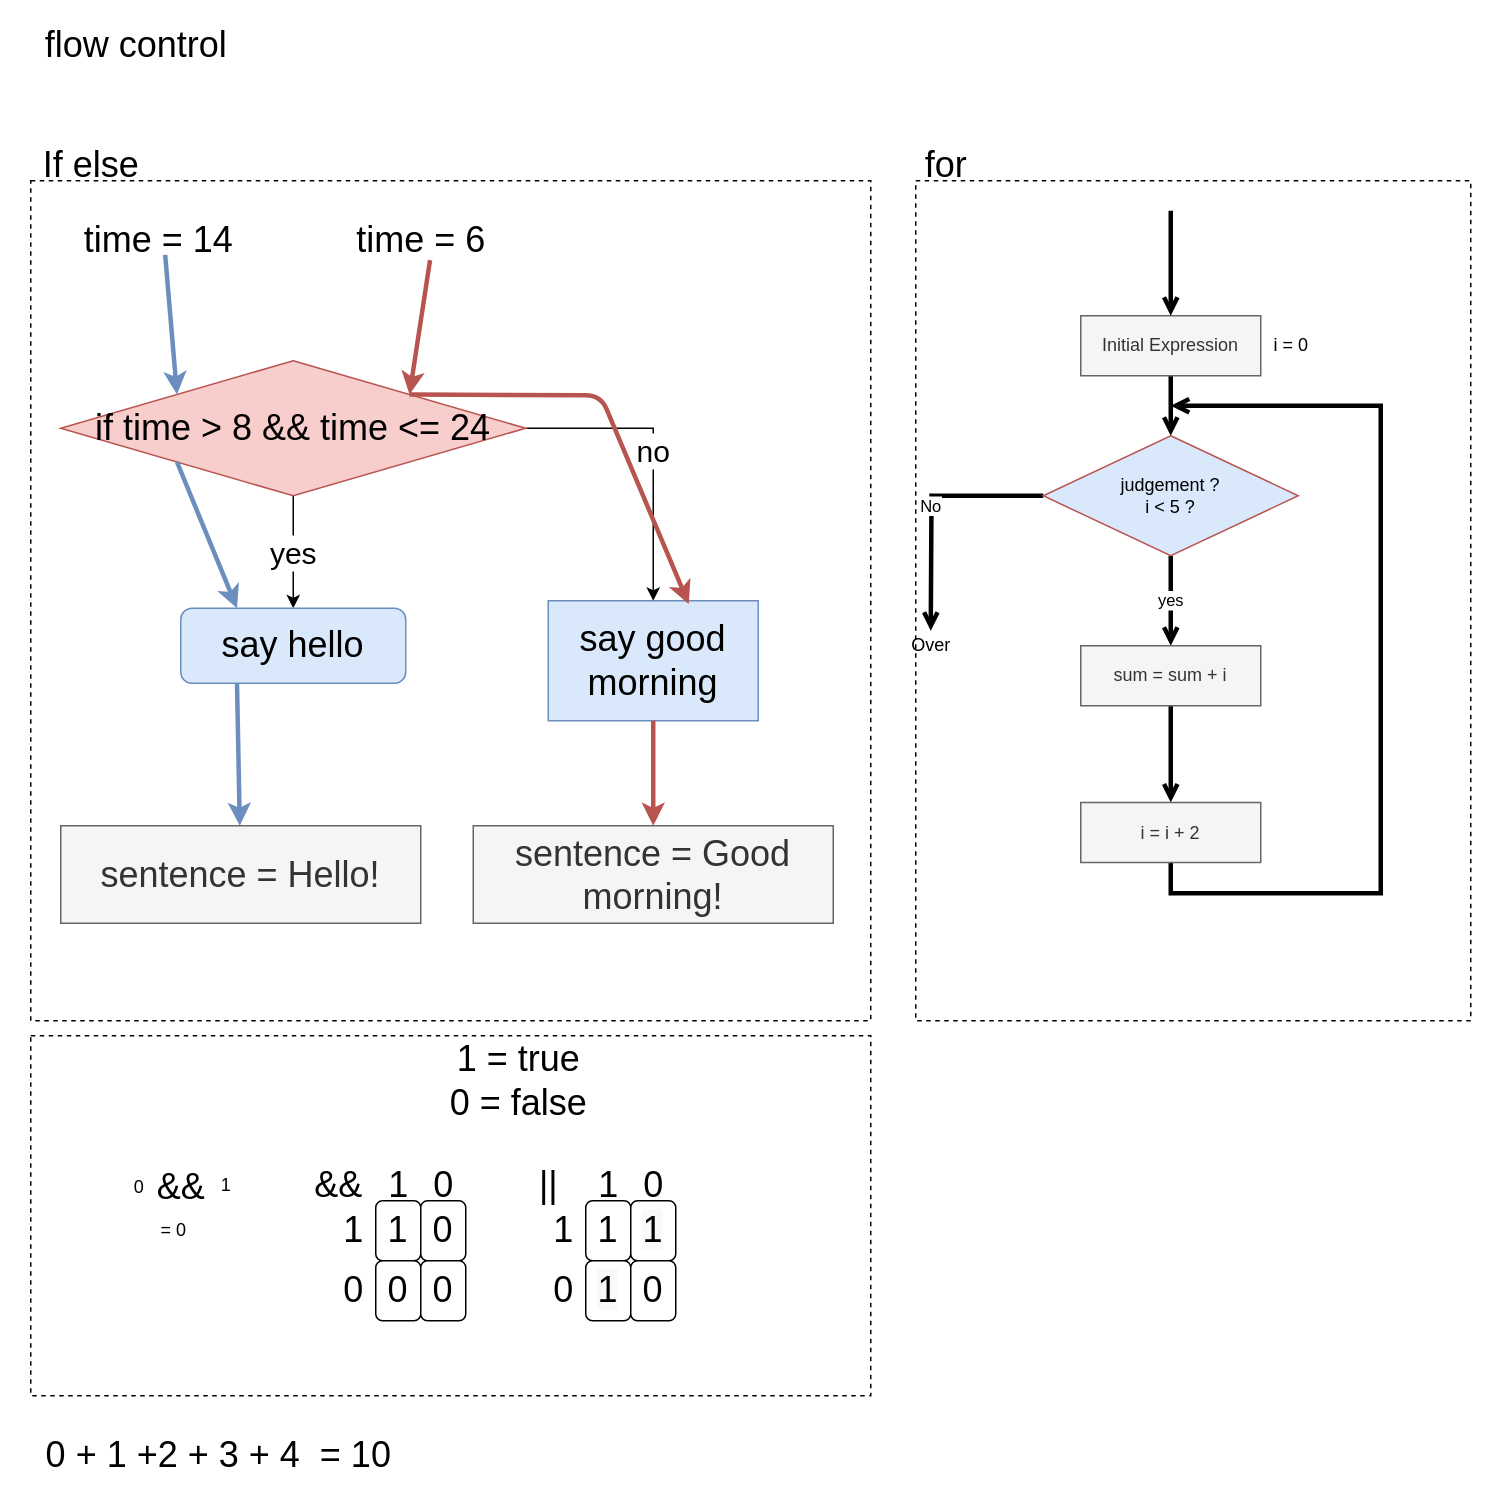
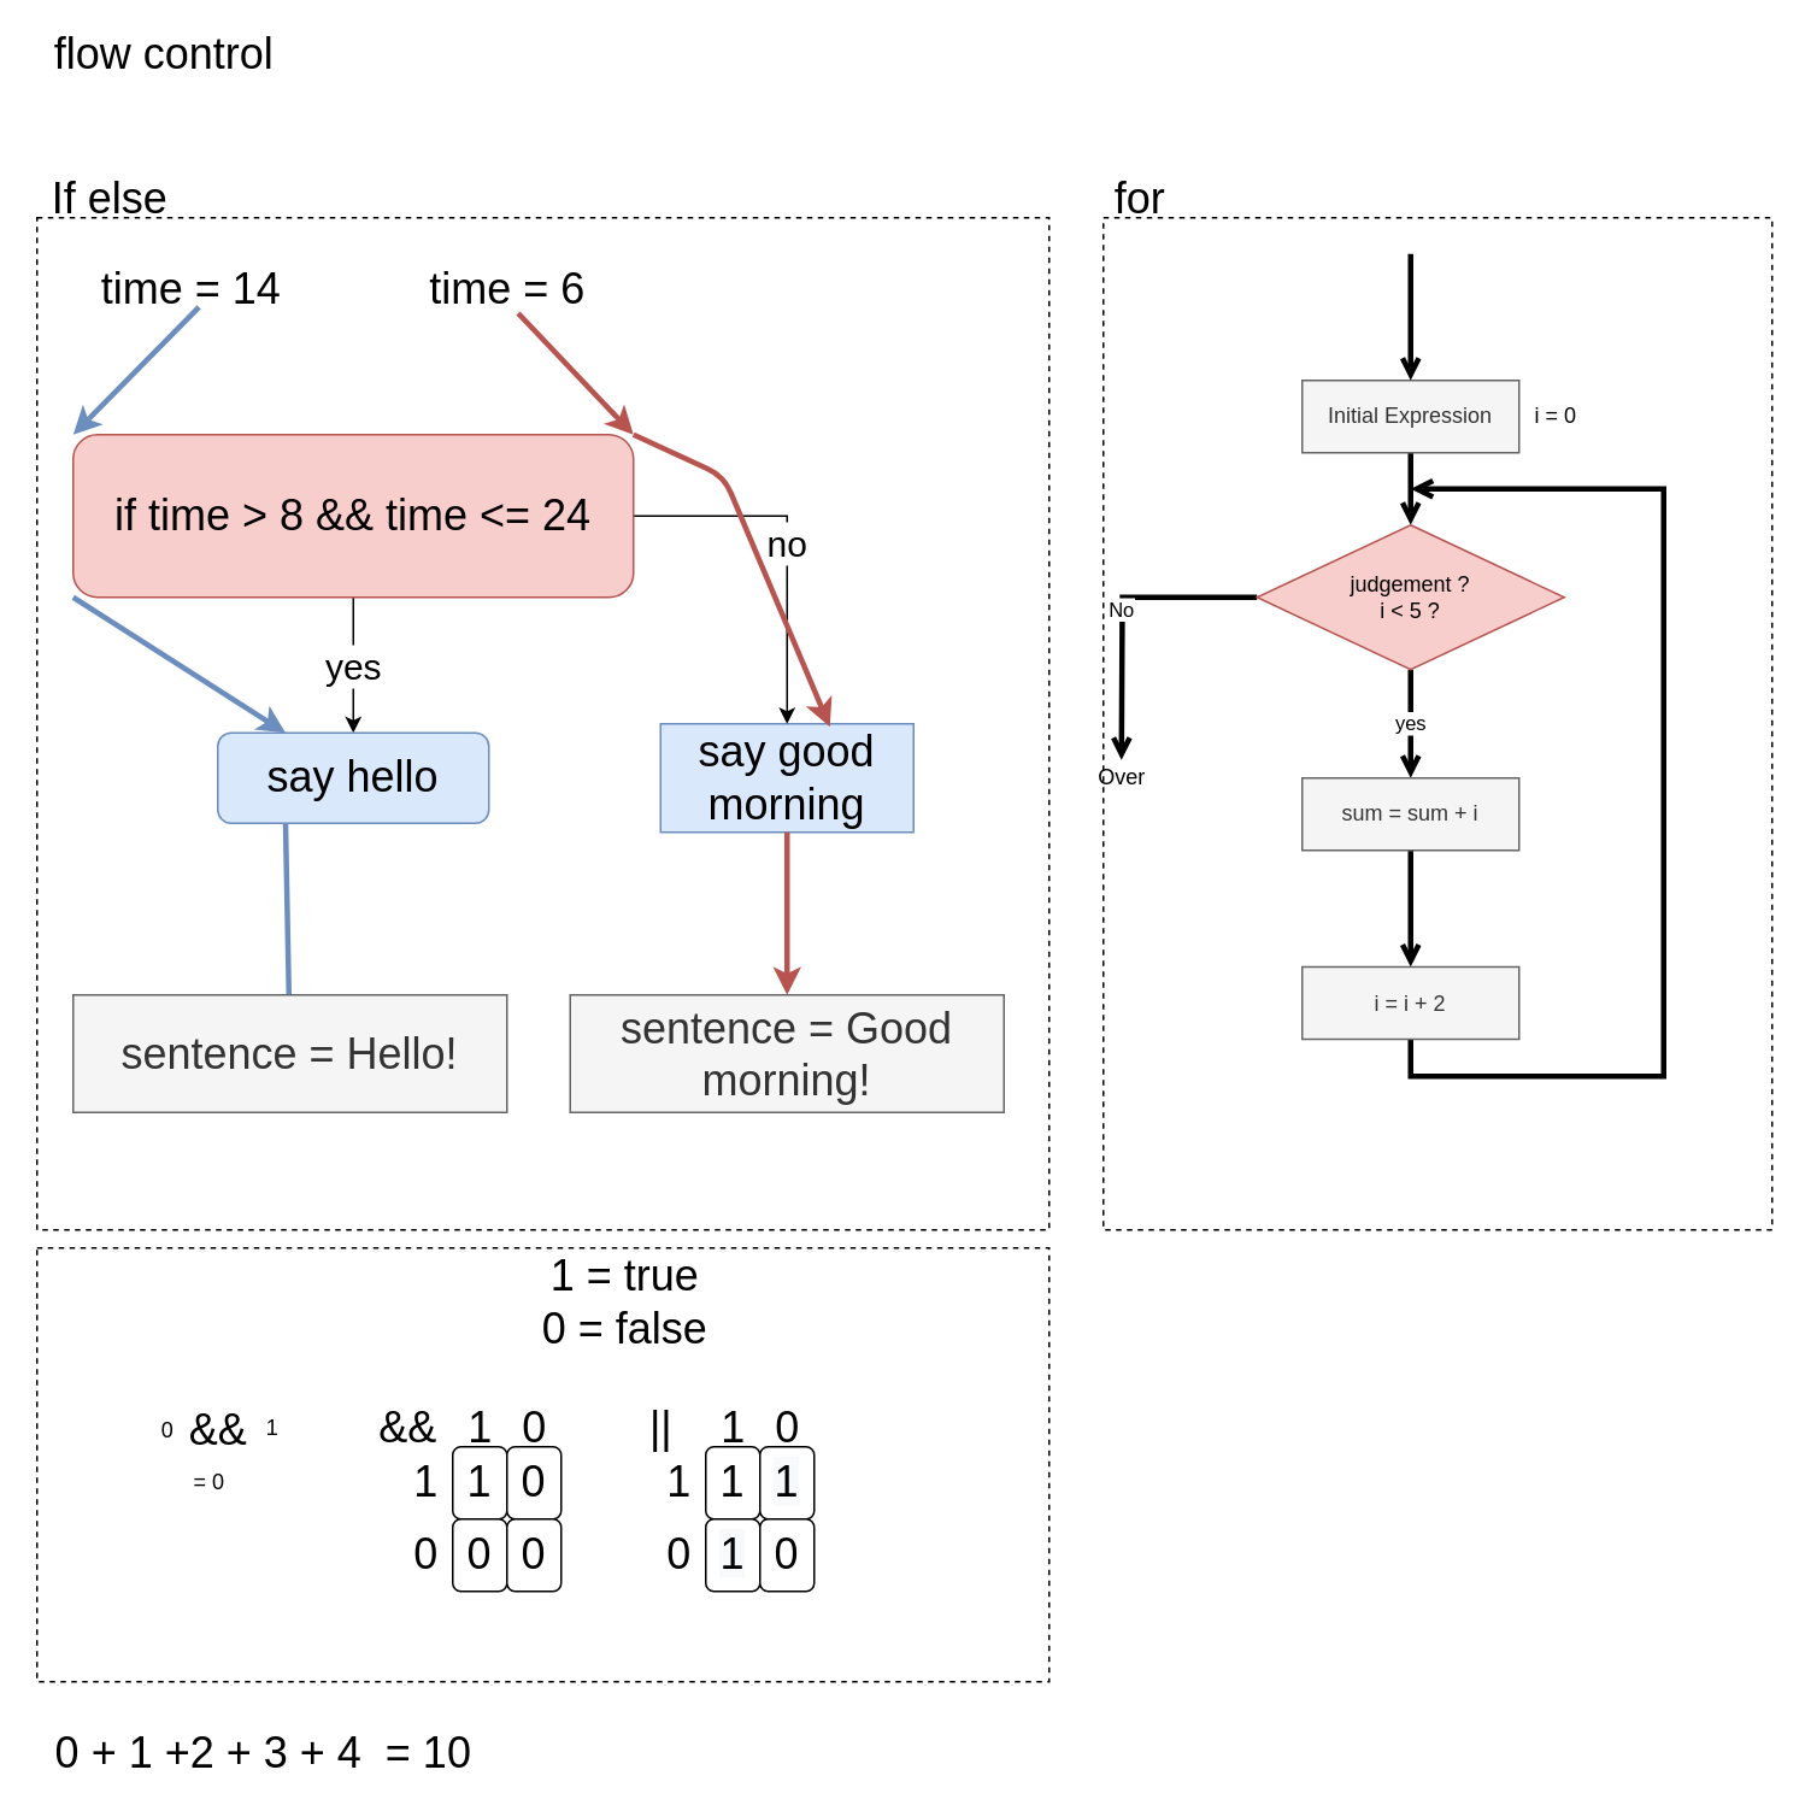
  <mxCell id="0" />
  <mxCell id="1" parent="0" />
  <mxCell id="2" value="" style="rounded=0;whiteSpace=wrap;html=1;dashed=1;" vertex="1" parent="1"><mxGeometry x="20" y="690" width="560" height="240" as="geometry" /></mxCell>
  <mxCell id="3" value="" style="rounded=0;whiteSpace=wrap;html=1;dashed=1;" vertex="1" parent="1"><mxGeometry x="610" y="120" width="370" height="560" as="geometry" /></mxCell>
  <mxCell id="4" value="" style="rounded=0;whiteSpace=wrap;html=1;dashed=1;" vertex="1" parent="1"><mxGeometry x="20" y="120" width="560" height="560" as="geometry" /></mxCell>
  <mxCell id="5" value="&lt;font style=&quot;font-size: 24px&quot;&gt;flow control&lt;/font&gt;" style="text;html=1;align=center;verticalAlign=middle;resizable=0;points=[];autosize=1;" vertex="1" parent="1"><mxGeometry x="20" y="20" width="140" height="20" as="geometry" /></mxCell>
  <mxCell id="6" value="&lt;font style=&quot;font-size: 24px&quot;&gt;If else&lt;/font&gt;" style="text;html=1;align=center;verticalAlign=middle;resizable=0;points=[];autosize=1;" vertex="1" parent="1"><mxGeometry x="20" y="100" width="80" height="20" as="geometry" /></mxCell>
- <mxCell id="7" value="&lt;font style=&quot;font-size: 24px&quot;&gt;say good morning&lt;/font&gt;" style="rounded=0;whiteSpace=wrap;html=1;fillColor=#dae8fc;strokeColor=#6c8ebf;" vertex="1" parent="1"><mxGeometry x="365" y="400" width="140" height="80" as="geometry" /></mxCell>
+ <mxCell id="7" value="&lt;font style=&quot;font-size: 24px&quot;&gt;say good morning&lt;/font&gt;" style="rounded=0;whiteSpace=wrap;html=1;fillColor=#dae8fc;strokeColor=#6c8ebf;" vertex="1" parent="1"><mxGeometry x="365" y="400" width="140" height="60" as="geometry" /></mxCell>
  <mxCell id="8" value="&lt;font style=&quot;font-size: 20px&quot;&gt;no&lt;/font&gt;" style="edgeStyle=orthogonalEdgeStyle;rounded=0;orthogonalLoop=1;jettySize=auto;html=1;entryX=0.5;entryY=0;entryDx=0;entryDy=0;exitX=1;exitY=0.5;exitDx=0;exitDy=0;" edge="1" parent="1" source="10" target="7"><mxGeometry relative="1" as="geometry"><mxPoint x="330" y="290" as="targetPoint" /></mxGeometry></mxCell>
  <mxCell id="9" value="&lt;font style=&quot;font-size: 20px&quot;&gt;yes&lt;/font&gt;" style="edgeStyle=orthogonalEdgeStyle;rounded=0;orthogonalLoop=1;jettySize=auto;html=1;entryX=0.5;entryY=0;entryDx=0;entryDy=0;" edge="1" parent="1" source="10" target="11"><mxGeometry relative="1" as="geometry"><mxPoint x="210" y="410" as="targetPoint" /></mxGeometry></mxCell>
- <mxCell id="10" value="&lt;font style=&quot;font-size: 24px&quot;&gt;if time &amp;gt; 8 &amp;amp;&amp;amp; time &amp;lt;= 24&lt;/font&gt;" style="rhombus;whiteSpace=wrap;html=1;fillColor=#f8cecc;strokeColor=#b85450;" vertex="1" parent="1"><mxGeometry y="240" width="310" height="90" as="geometry" x="40" /></mxCell>
+ <mxCell id="10" value="&lt;font style=&quot;font-size: 24px&quot;&gt;if time &amp;gt; 8 &amp;amp;&amp;amp; time &amp;lt;= 24&lt;/font&gt;" style="whiteSpace=wrap;html=1;fillColor=#f8cecc;strokeColor=#b85450;rounded=1;" vertex="1" parent="1"><mxGeometry y="240" width="310" height="90" as="geometry" x="40" /></mxCell>
  <mxCell id="11" value="&lt;font style=&quot;font-size: 24px&quot;&gt;say hello&lt;/font&gt;" style="whiteSpace=wrap;html=1;fillColor=#dae8fc;strokeColor=#6c8ebf;rounded=1;" vertex="1" parent="1"><mxGeometry x="120" y="405" width="150" height="50" as="geometry" /></mxCell>
  <mxCell id="12" value="" style="endArrow=classic;html=1;fillColor=#f8cecc;strokeColor=#b85450;entryX=1;entryY=0;entryDx=0;entryDy=0;strokeWidth=3;exitX=0.562;exitY=1.143;exitDx=0;exitDy=0;exitPerimeter=0;" edge="1" parent="1" source="16" target="10"><mxGeometry width="50" height="50" relative="1" as="geometry"><mxPoint x="309" y="190" as="sourcePoint" /><mxPoint x="240" y="270" as="targetPoint" /></mxGeometry></mxCell>
  <mxCell id="13" value="&lt;font style=&quot;font-size: 24px&quot;&gt;time = 14&lt;/font&gt;" style="text;html=1;align=center;verticalAlign=middle;resizable=0;points=[];autosize=1;" vertex="1" parent="1"><mxGeometry x="50" y="150" width="110" height="20" as="geometry" /></mxCell>
  <mxCell id="14" value="" style="endArrow=classic;html=1;fillColor=#f8cecc;strokeColor=#b85450;entryX=0.669;entryY=0.028;entryDx=0;entryDy=0;strokeWidth=3;entryPerimeter=0;exitX=1;exitY=0;exitDx=0;exitDy=0;" edge="1" parent="1" source="10" target="7"><mxGeometry width="50" height="50" relative="1" as="geometry"><mxPoint x="404" y="250" as="sourcePoint" /><mxPoint x="350" y="250" as="targetPoint" /><Array as="points"><mxPoint x="400" y="263" /></Array></mxGeometry></mxCell>
  <mxCell id="15" value="" style="endArrow=classic;html=1;fillColor=#f8cecc;strokeColor=#b85450;exitX=0.5;exitY=1;exitDx=0;exitDy=0;entryX=0.5;entryY=0;entryDx=0;entryDy=0;strokeWidth=3;" edge="1" parent="1" source="7" target="20"><mxGeometry width="50" height="50" relative="1" as="geometry"><mxPoint x="375" y="380" as="sourcePoint" /><mxPoint x="480" y="535" as="targetPoint" /></mxGeometry></mxCell>
  <mxCell id="16" value="&lt;font style=&quot;font-size: 24px&quot;&gt;time = 6&lt;/font&gt;" style="text;html=1;align=center;verticalAlign=middle;resizable=0;points=[];autosize=1;" vertex="1" parent="1"><mxGeometry x="230" y="150" width="100" height="20" as="geometry" /></mxCell>
  <mxCell id="17" value="" style="endArrow=classic;html=1;fillColor=#dae8fc;strokeColor=#6c8ebf;entryX=0;entryY=0;entryDx=0;entryDy=0;strokeWidth=3;exitX=0.542;exitY=0.971;exitDx=0;exitDy=0;exitPerimeter=0;" edge="1" parent="1" source="13" target="10"><mxGeometry width="50" height="50" relative="1" as="geometry"><mxPoint x="116" y="190" as="sourcePoint" /><mxPoint x="160" y="200" as="targetPoint" /></mxGeometry></mxCell>
  <mxCell id="18" value="" style="endArrow=classic;html=1;fillColor=#dae8fc;strokeColor=#6c8ebf;entryX=0.25;entryY=0;entryDx=0;entryDy=0;exitX=0;exitY=1;exitDx=0;exitDy=0;strokeWidth=3;" edge="1" parent="1" source="10" target="11"><mxGeometry width="50" height="50" relative="1" as="geometry"><mxPoint x="110" y="270" as="sourcePoint" /><mxPoint x="181.5" y="375" as="targetPoint" /></mxGeometry></mxCell>
- <mxCell id="19" value="" style="endArrow=classic;html=1;fillColor=#dae8fc;strokeColor=#6c8ebf;exitX=0.25;exitY=1;exitDx=0;exitDy=0;strokeWidth=3;" edge="1" parent="1" source="11" target="21"><mxGeometry width="50" height="50" relative="1" as="geometry"><mxPoint x="195" y="485" as="sourcePoint" /><mxPoint x="190" y="530" as="targetPoint" /></mxGeometry></mxCell>
+ <mxCell id="19" value="" style="endArrow=none;html=1;fillColor=#dae8fc;strokeColor=#6c8ebf;exitX=0.25;exitY=1;exitDx=0;exitDy=0;strokeWidth=3;" edge="1" parent="1" source="11" target="21"><mxGeometry width="50" height="50" relative="1" as="geometry"><mxPoint x="195" y="485" as="sourcePoint" /><mxPoint x="190" y="530" as="targetPoint" /></mxGeometry></mxCell>
  <mxCell id="20" value="&lt;font style=&quot;font-size: 24px&quot;&gt;sentence = Good morning!&lt;/font&gt;" style="rounded=0;whiteSpace=wrap;html=1;fillColor=#f5f5f5;strokeColor=#666666;fontColor=#333333;" vertex="1" parent="1"><mxGeometry x="315" y="550" width="240" height="65" as="geometry" /></mxCell>
  <mxCell id="21" value="&lt;font style=&quot;font-size: 24px&quot;&gt;sentence = Hello!&lt;/font&gt;" style="rounded=0;whiteSpace=wrap;html=1;fillColor=#f5f5f5;strokeColor=#666666;fontColor=#333333;" vertex="1" parent="1"><mxGeometry y="550" width="240" height="65" as="geometry" x="40" /></mxCell>
  <mxCell id="22" value="&lt;font style=&quot;font-size: 24px&quot;&gt;1 = true&lt;br&gt;0 = false&lt;br&gt;&lt;/font&gt;" style="text;html=1;align=center;verticalAlign=middle;resizable=0;points=[];autosize=1;" vertex="1" parent="1"><mxGeometry x="290" y="700" width="110" height="40" as="geometry" /></mxCell>
  <mxCell id="23" value="0" style="text;html=1;align=center;verticalAlign=middle;resizable=0;points=[];autosize=1;" vertex="1" parent="1"><mxGeometry x="82" y="781" width="20" height="20" as="geometry" /></mxCell>
  <mxCell id="24" value="1" style="text;html=1;align=center;verticalAlign=middle;resizable=0;points=[];autosize=1;" vertex="1" parent="1"><mxGeometry x="140" y="780" width="20" height="20" as="geometry" /></mxCell>
  <mxCell id="25" value="&lt;font style=&quot;font-size: 24px&quot;&gt;&amp;amp;&amp;amp;&lt;/font&gt;" style="text;html=1;align=center;verticalAlign=middle;resizable=0;points=[];autosize=1;" vertex="1" parent="1"><mxGeometry x="95" y="781" width="50" height="20" as="geometry" /></mxCell>
  <mxCell id="26" value="= 0" style="text;html=1;align=center;verticalAlign=middle;resizable=0;points=[];autosize=1;" vertex="1" parent="1"><mxGeometry x="100" y="810" width="30" height="20" as="geometry" /></mxCell>
  <mxCell id="27" value="&lt;font style=&quot;font-size: 24px&quot;&gt;1&lt;/font&gt;" style="rounded=1;whiteSpace=wrap;html=1;" vertex="1" parent="1"><mxGeometry x="250" y="800" width="30" height="40" as="geometry" /></mxCell>
  <mxCell id="28" value="&lt;font style=&quot;font-size: 24px&quot;&gt;0&lt;/font&gt;" style="rounded=1;whiteSpace=wrap;html=1;" vertex="1" parent="1"><mxGeometry x="280" y="800" width="30" height="40" as="geometry" /></mxCell>
  <mxCell id="29" value="&lt;span style=&quot;font-size: 24px&quot;&gt;0&lt;/span&gt;" style="rounded=1;whiteSpace=wrap;html=1;" vertex="1" parent="1"><mxGeometry x="250" y="840" width="30" height="40" as="geometry" /></mxCell>
  <mxCell id="30" value="&lt;span style=&quot;font-size: 24px&quot;&gt;0&lt;/span&gt;" style="rounded=1;whiteSpace=wrap;html=1;" vertex="1" parent="1"><mxGeometry x="280" y="840" width="30" height="40" as="geometry" /></mxCell>
  <mxCell id="31" value="&lt;font style=&quot;font-size: 24px&quot;&gt;1&lt;/font&gt;" style="text;html=1;align=center;verticalAlign=middle;resizable=0;points=[];autosize=1;" vertex="1" parent="1"><mxGeometry x="250" y="780" width="30" height="20" as="geometry" /></mxCell>
  <mxCell id="32" value="&lt;font style=&quot;font-size: 24px&quot;&gt;0&lt;/font&gt;" style="text;html=1;align=center;verticalAlign=middle;resizable=0;points=[];autosize=1;" vertex="1" parent="1"><mxGeometry x="280" y="780" width="30" height="20" as="geometry" /></mxCell>
  <mxCell id="33" value="&lt;font style=&quot;font-size: 24px&quot;&gt;1&lt;/font&gt;" style="text;html=1;align=center;verticalAlign=middle;resizable=0;points=[];autosize=1;" vertex="1" parent="1"><mxGeometry x="220" y="810" width="30" height="20" as="geometry" /></mxCell>
  <mxCell id="34" value="&lt;font style=&quot;font-size: 24px&quot;&gt;0&lt;/font&gt;" style="text;html=1;align=center;verticalAlign=middle;resizable=0;points=[];autosize=1;" vertex="1" parent="1"><mxGeometry x="220" y="850" width="30" height="20" as="geometry" /></mxCell>
  <mxCell id="35" value="&lt;font style=&quot;font-size: 24px&quot;&gt;&amp;amp;&amp;amp;&lt;/font&gt;" style="text;html=1;align=center;verticalAlign=middle;resizable=0;points=[];autosize=1;" vertex="1" parent="1"><mxGeometry x="200" y="780" width="50" height="20" as="geometry" /></mxCell>
  <mxCell id="36" value="&lt;font style=&quot;font-size: 24px&quot;&gt;1&lt;/font&gt;" style="rounded=1;whiteSpace=wrap;html=1;" vertex="1" parent="1"><mxGeometry x="390" y="800" width="30" height="40" as="geometry" /></mxCell>
  <mxCell id="37" value="&#10;&#10;&lt;span style=&quot;color: rgb(0, 0, 0); font-family: helvetica; font-size: 24px; font-style: normal; font-weight: 400; letter-spacing: normal; text-align: center; text-indent: 0px; text-transform: none; word-spacing: 0px; background-color: rgb(248, 249, 250); display: inline; float: none;&quot;&gt;1&lt;/span&gt;&#10;&#10;" style="rounded=1;whiteSpace=wrap;html=1;" vertex="1" parent="1"><mxGeometry x="420" y="800" width="30" height="40" as="geometry" /></mxCell>
  <mxCell id="38" value="&#10;&#10;&lt;span style=&quot;color: rgb(0, 0, 0); font-family: helvetica; font-size: 24px; font-style: normal; font-weight: 400; letter-spacing: normal; text-align: center; text-indent: 0px; text-transform: none; word-spacing: 0px; background-color: rgb(248, 249, 250); display: inline; float: none;&quot;&gt;1&lt;/span&gt;&#10;&#10;" style="rounded=1;whiteSpace=wrap;html=1;" vertex="1" parent="1"><mxGeometry x="390" y="840" width="30" height="40" as="geometry" /></mxCell>
  <mxCell id="39" value="&lt;span style=&quot;font-size: 24px&quot;&gt;0&lt;/span&gt;" style="rounded=1;whiteSpace=wrap;html=1;" vertex="1" parent="1"><mxGeometry x="420" y="840" width="30" height="40" as="geometry" /></mxCell>
  <mxCell id="40" value="&lt;font style=&quot;font-size: 24px&quot;&gt;1&lt;/font&gt;" style="text;html=1;align=center;verticalAlign=middle;resizable=0;points=[];autosize=1;" vertex="1" parent="1"><mxGeometry x="390" y="780" width="30" height="20" as="geometry" /></mxCell>
  <mxCell id="41" value="&lt;font style=&quot;font-size: 24px&quot;&gt;0&lt;/font&gt;" style="text;html=1;align=center;verticalAlign=middle;resizable=0;points=[];autosize=1;" vertex="1" parent="1"><mxGeometry x="420" y="780" width="30" height="20" as="geometry" /></mxCell>
  <mxCell id="42" value="&lt;font style=&quot;font-size: 24px&quot;&gt;1&lt;/font&gt;" style="text;html=1;align=center;verticalAlign=middle;resizable=0;points=[];autosize=1;" vertex="1" parent="1"><mxGeometry x="360" y="810" width="30" height="20" as="geometry" /></mxCell>
  <mxCell id="43" value="&lt;font style=&quot;font-size: 24px&quot;&gt;0&lt;/font&gt;" style="text;html=1;align=center;verticalAlign=middle;resizable=0;points=[];autosize=1;" vertex="1" parent="1"><mxGeometry x="360" y="850" width="30" height="20" as="geometry" /></mxCell>
  <mxCell id="44" value="&lt;font style=&quot;font-size: 24px&quot;&gt;||&lt;/font&gt;" style="text;html=1;align=center;verticalAlign=middle;resizable=0;points=[];autosize=1;" vertex="1" parent="1"><mxGeometry x="350" y="780" width="30" height="20" as="geometry" /></mxCell>
  <mxCell id="45" value="&lt;font style=&quot;font-size: 24px&quot;&gt;0 + 1 +2 + 3 + 4&amp;nbsp; = 10&lt;/font&gt;" style="text;html=1;align=center;verticalAlign=middle;resizable=0;points=[];autosize=1;" vertex="1" parent="1"><mxGeometry x="20" y="960" width="250" height="20" as="geometry" /></mxCell>
  <mxCell id="46" style="edgeStyle=orthogonalEdgeStyle;rounded=0;orthogonalLoop=1;jettySize=auto;html=1;exitX=0.5;exitY=1;exitDx=0;exitDy=0;entryX=0.5;entryY=0;entryDx=0;entryDy=0;endArrow=open;endFill=0;strokeWidth=3;" edge="1" parent="1" source="47" target="51"><mxGeometry relative="1" as="geometry" /></mxCell>
  <mxCell id="47" value="Initial Expression" style="rounded=0;whiteSpace=wrap;html=1;fillColor=#f5f5f5;strokeColor=#666666;fontColor=#333333;" vertex="1" parent="1"><mxGeometry x="720" y="210" width="120" height="40" as="geometry" /></mxCell>
  <mxCell id="48" value="" style="endArrow=open;html=1;strokeWidth=3;entryX=0.5;entryY=0;entryDx=0;entryDy=0;endFill=0;" edge="1" parent="1" target="47"><mxGeometry width="50" height="50" relative="1" as="geometry"><mxPoint x="780" y="140" as="sourcePoint" /><mxPoint x="780" y="130" as="targetPoint" /></mxGeometry></mxCell>
  <mxCell id="49" value="yes" style="edgeStyle=orthogonalEdgeStyle;rounded=0;orthogonalLoop=1;jettySize=auto;html=1;endArrow=open;endFill=0;strokeWidth=3;entryX=0.5;entryY=0;entryDx=0;entryDy=0;" edge="1" parent="1" source="51" target="53"><mxGeometry relative="1" as="geometry"><mxPoint x="780" y="430" as="targetPoint" /></mxGeometry></mxCell>
  <mxCell id="50" value="No" style="edgeStyle=orthogonalEdgeStyle;rounded=0;orthogonalLoop=1;jettySize=auto;html=1;exitX=0;exitY=0.5;exitDx=0;exitDy=0;endArrow=open;endFill=0;strokeWidth=3;" edge="1" parent="1" source="51"><mxGeometry relative="1" as="geometry"><mxPoint x="620" y="420" as="targetPoint" /></mxGeometry></mxCell>
- <mxCell id="51" value="judgement ?&lt;br&gt;i &amp;lt; 5 ?" style="rhombus;whiteSpace=wrap;html=1;fillColor=#dae8fc;strokeColor=#b85450;" vertex="1" parent="1"><mxGeometry x="695" y="290" width="170" height="80" as="geometry" /></mxCell>
+ <mxCell id="51" value="judgement ?&lt;br&gt;i &amp;lt; 5 ?" style="rhombus;whiteSpace=wrap;html=1;fillColor=#f8cecc;strokeColor=#b85450;" vertex="1" parent="1"><mxGeometry x="695" y="290" width="170" height="80" as="geometry" /></mxCell>
  <mxCell id="52" value="" style="edgeStyle=orthogonalEdgeStyle;rounded=0;orthogonalLoop=1;jettySize=auto;html=1;endArrow=open;endFill=0;strokeWidth=3;" edge="1" parent="1" source="53" target="55"><mxGeometry relative="1" as="geometry" /></mxCell>
  <mxCell id="53" value="sum = sum + i" style="rounded=0;whiteSpace=wrap;html=1;fillColor=#f5f5f5;strokeColor=#666666;fontColor=#333333;" vertex="1" parent="1"><mxGeometry x="720" y="430" width="120" height="40" as="geometry" /></mxCell>
  <mxCell id="54" style="edgeStyle=orthogonalEdgeStyle;rounded=0;orthogonalLoop=1;jettySize=auto;html=1;exitX=0.5;exitY=1;exitDx=0;exitDy=0;endArrow=open;endFill=0;strokeWidth=3;" edge="1" parent="1" source="55"><mxGeometry relative="1" as="geometry"><mxPoint x="780" y="270" as="targetPoint" /><Array as="points"><mxPoint x="780" y="595" /><mxPoint x="920" y="595" /><mxPoint x="920" y="270" /></Array></mxGeometry></mxCell>
  <mxCell id="55" value="i = i + 2" style="rounded=0;whiteSpace=wrap;html=1;fillColor=#f5f5f5;strokeColor=#666666;fontColor=#333333;" vertex="1" parent="1"><mxGeometry x="720" y="534.5" width="120" height="40" as="geometry" /></mxCell>
  <mxCell id="56" value="Over" style="text;html=1;align=center;verticalAlign=middle;resizable=0;points=[];autosize=1;" vertex="1" parent="1"><mxGeometry x="600" y="420" width="40" height="20" as="geometry" /></mxCell>
  <mxCell id="57" value="i = 0" style="text;html=1;align=center;verticalAlign=middle;resizable=0;points=[];autosize=1;" vertex="1" parent="1"><mxGeometry x="840" y="220" width="40" height="20" as="geometry" /></mxCell>
  <mxCell id="58" value="&lt;font style=&quot;font-size: 24px&quot;&gt;for&lt;/font&gt;" style="text;html=1;align=center;verticalAlign=middle;resizable=0;points=[];autosize=1;" vertex="1" parent="1"><mxGeometry x="610" y="100" width="40" height="20" as="geometry" /></mxCell>
